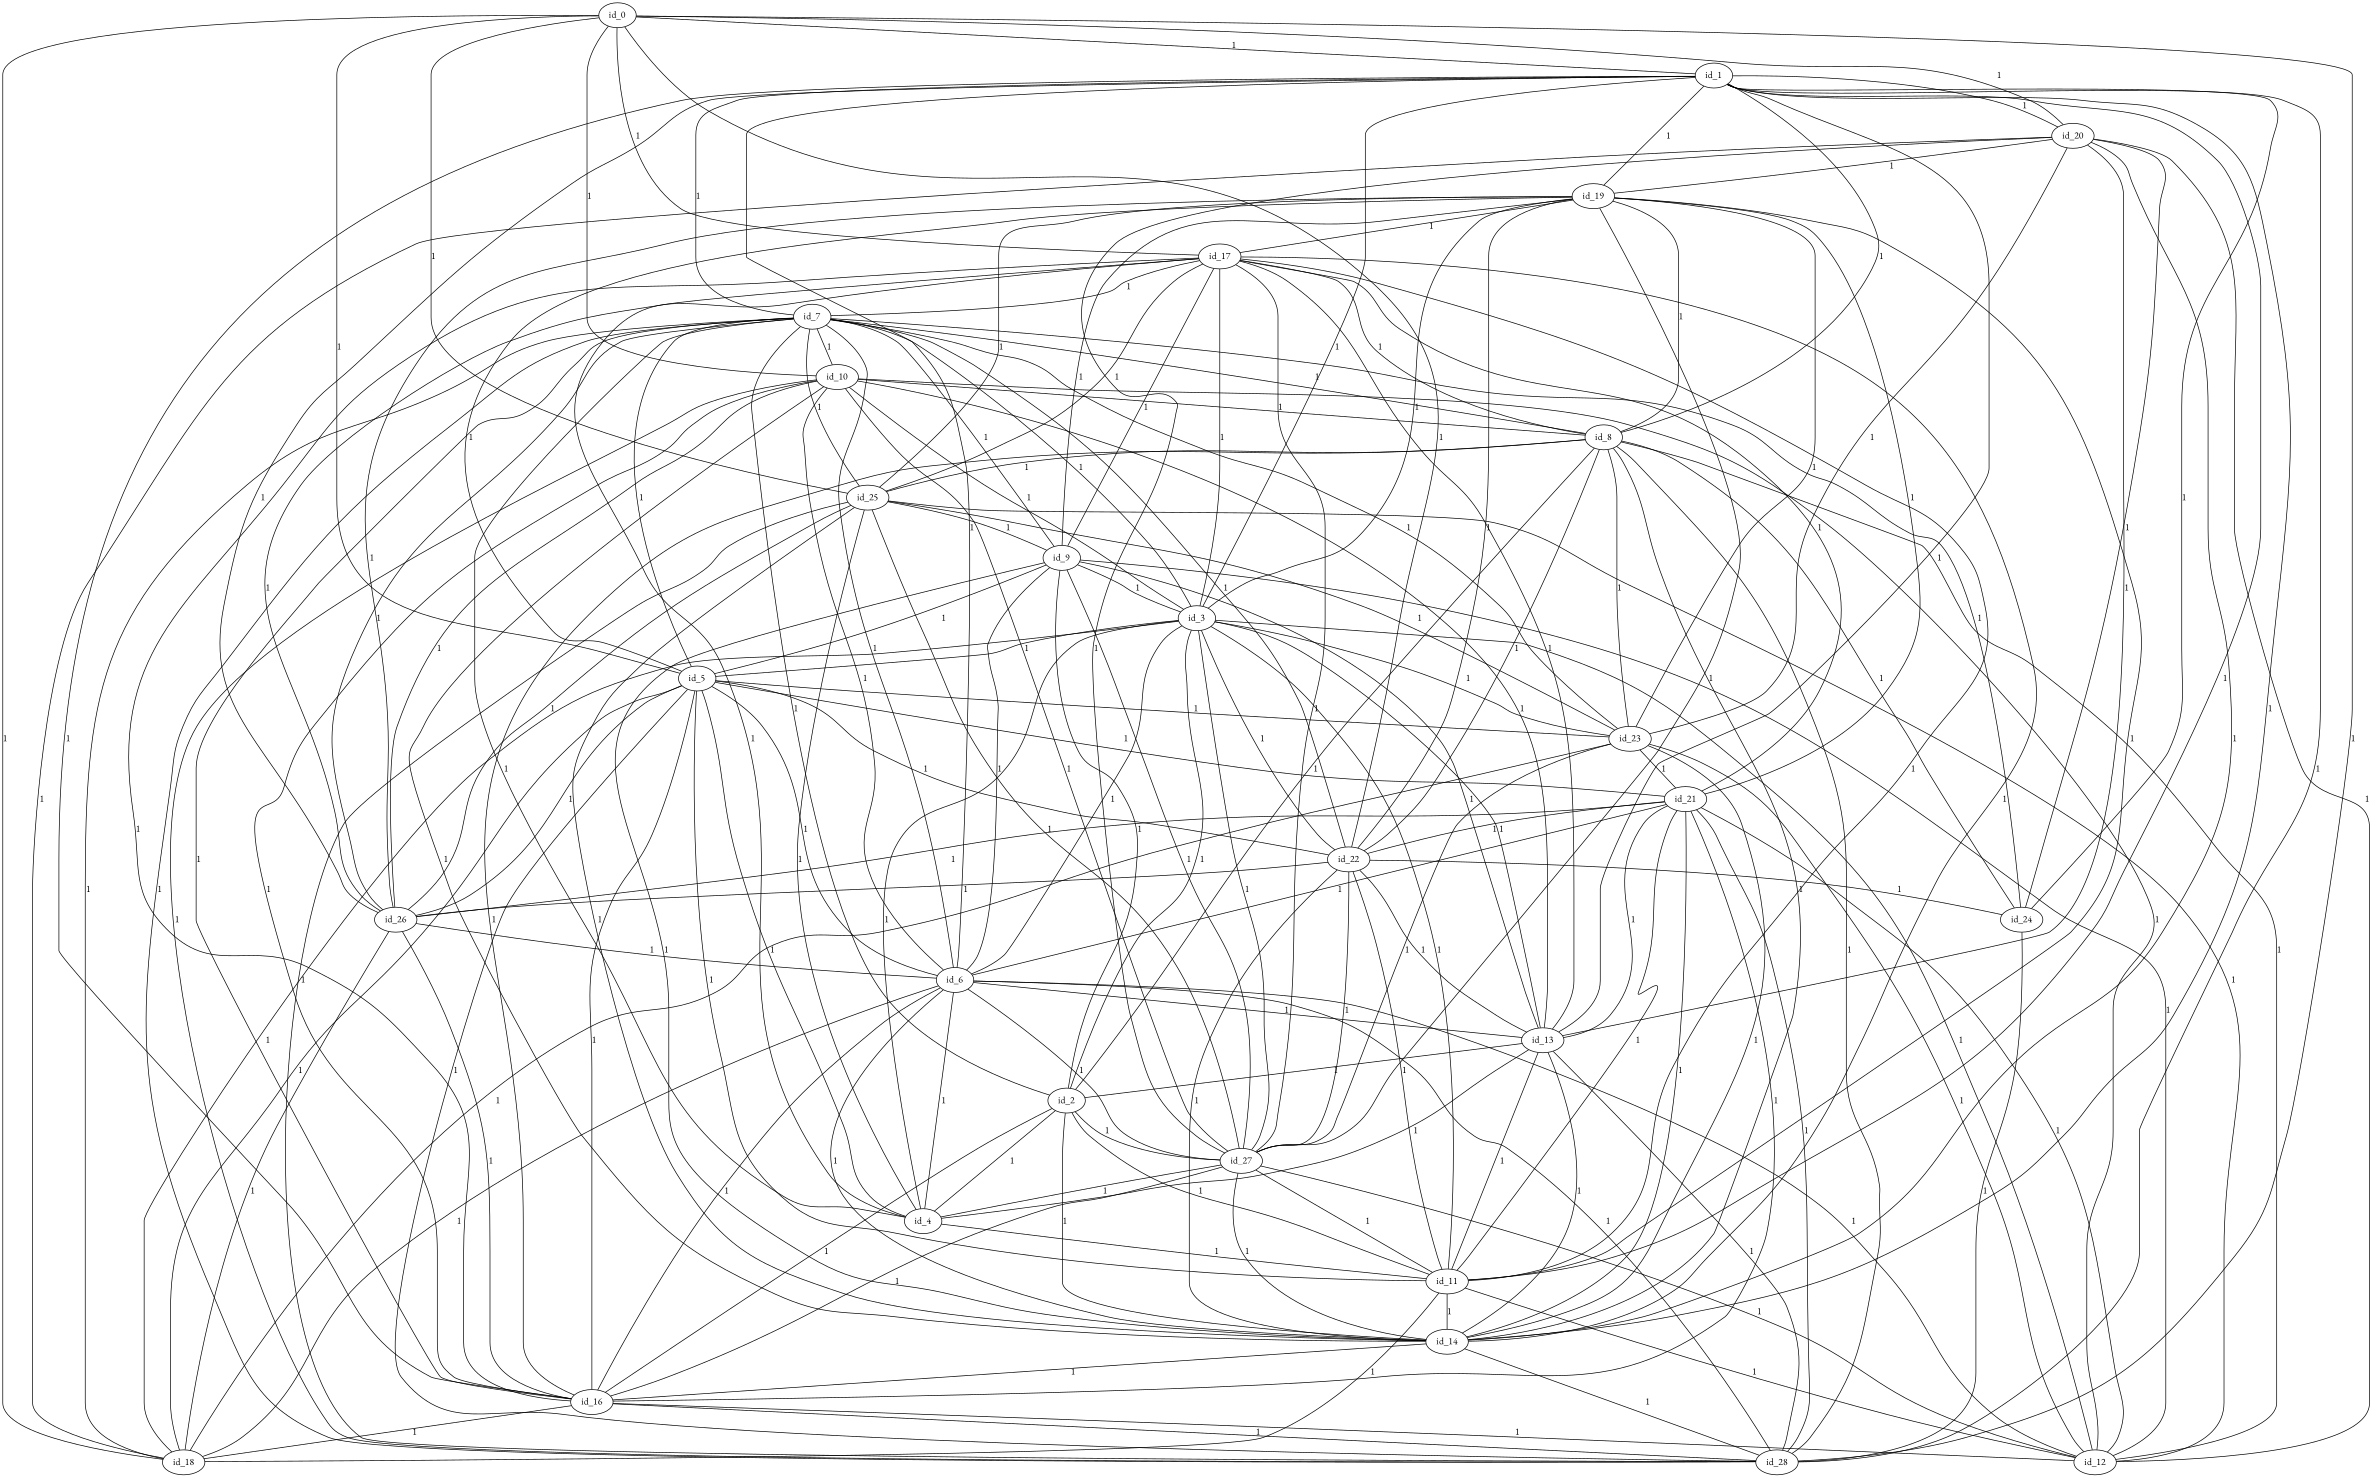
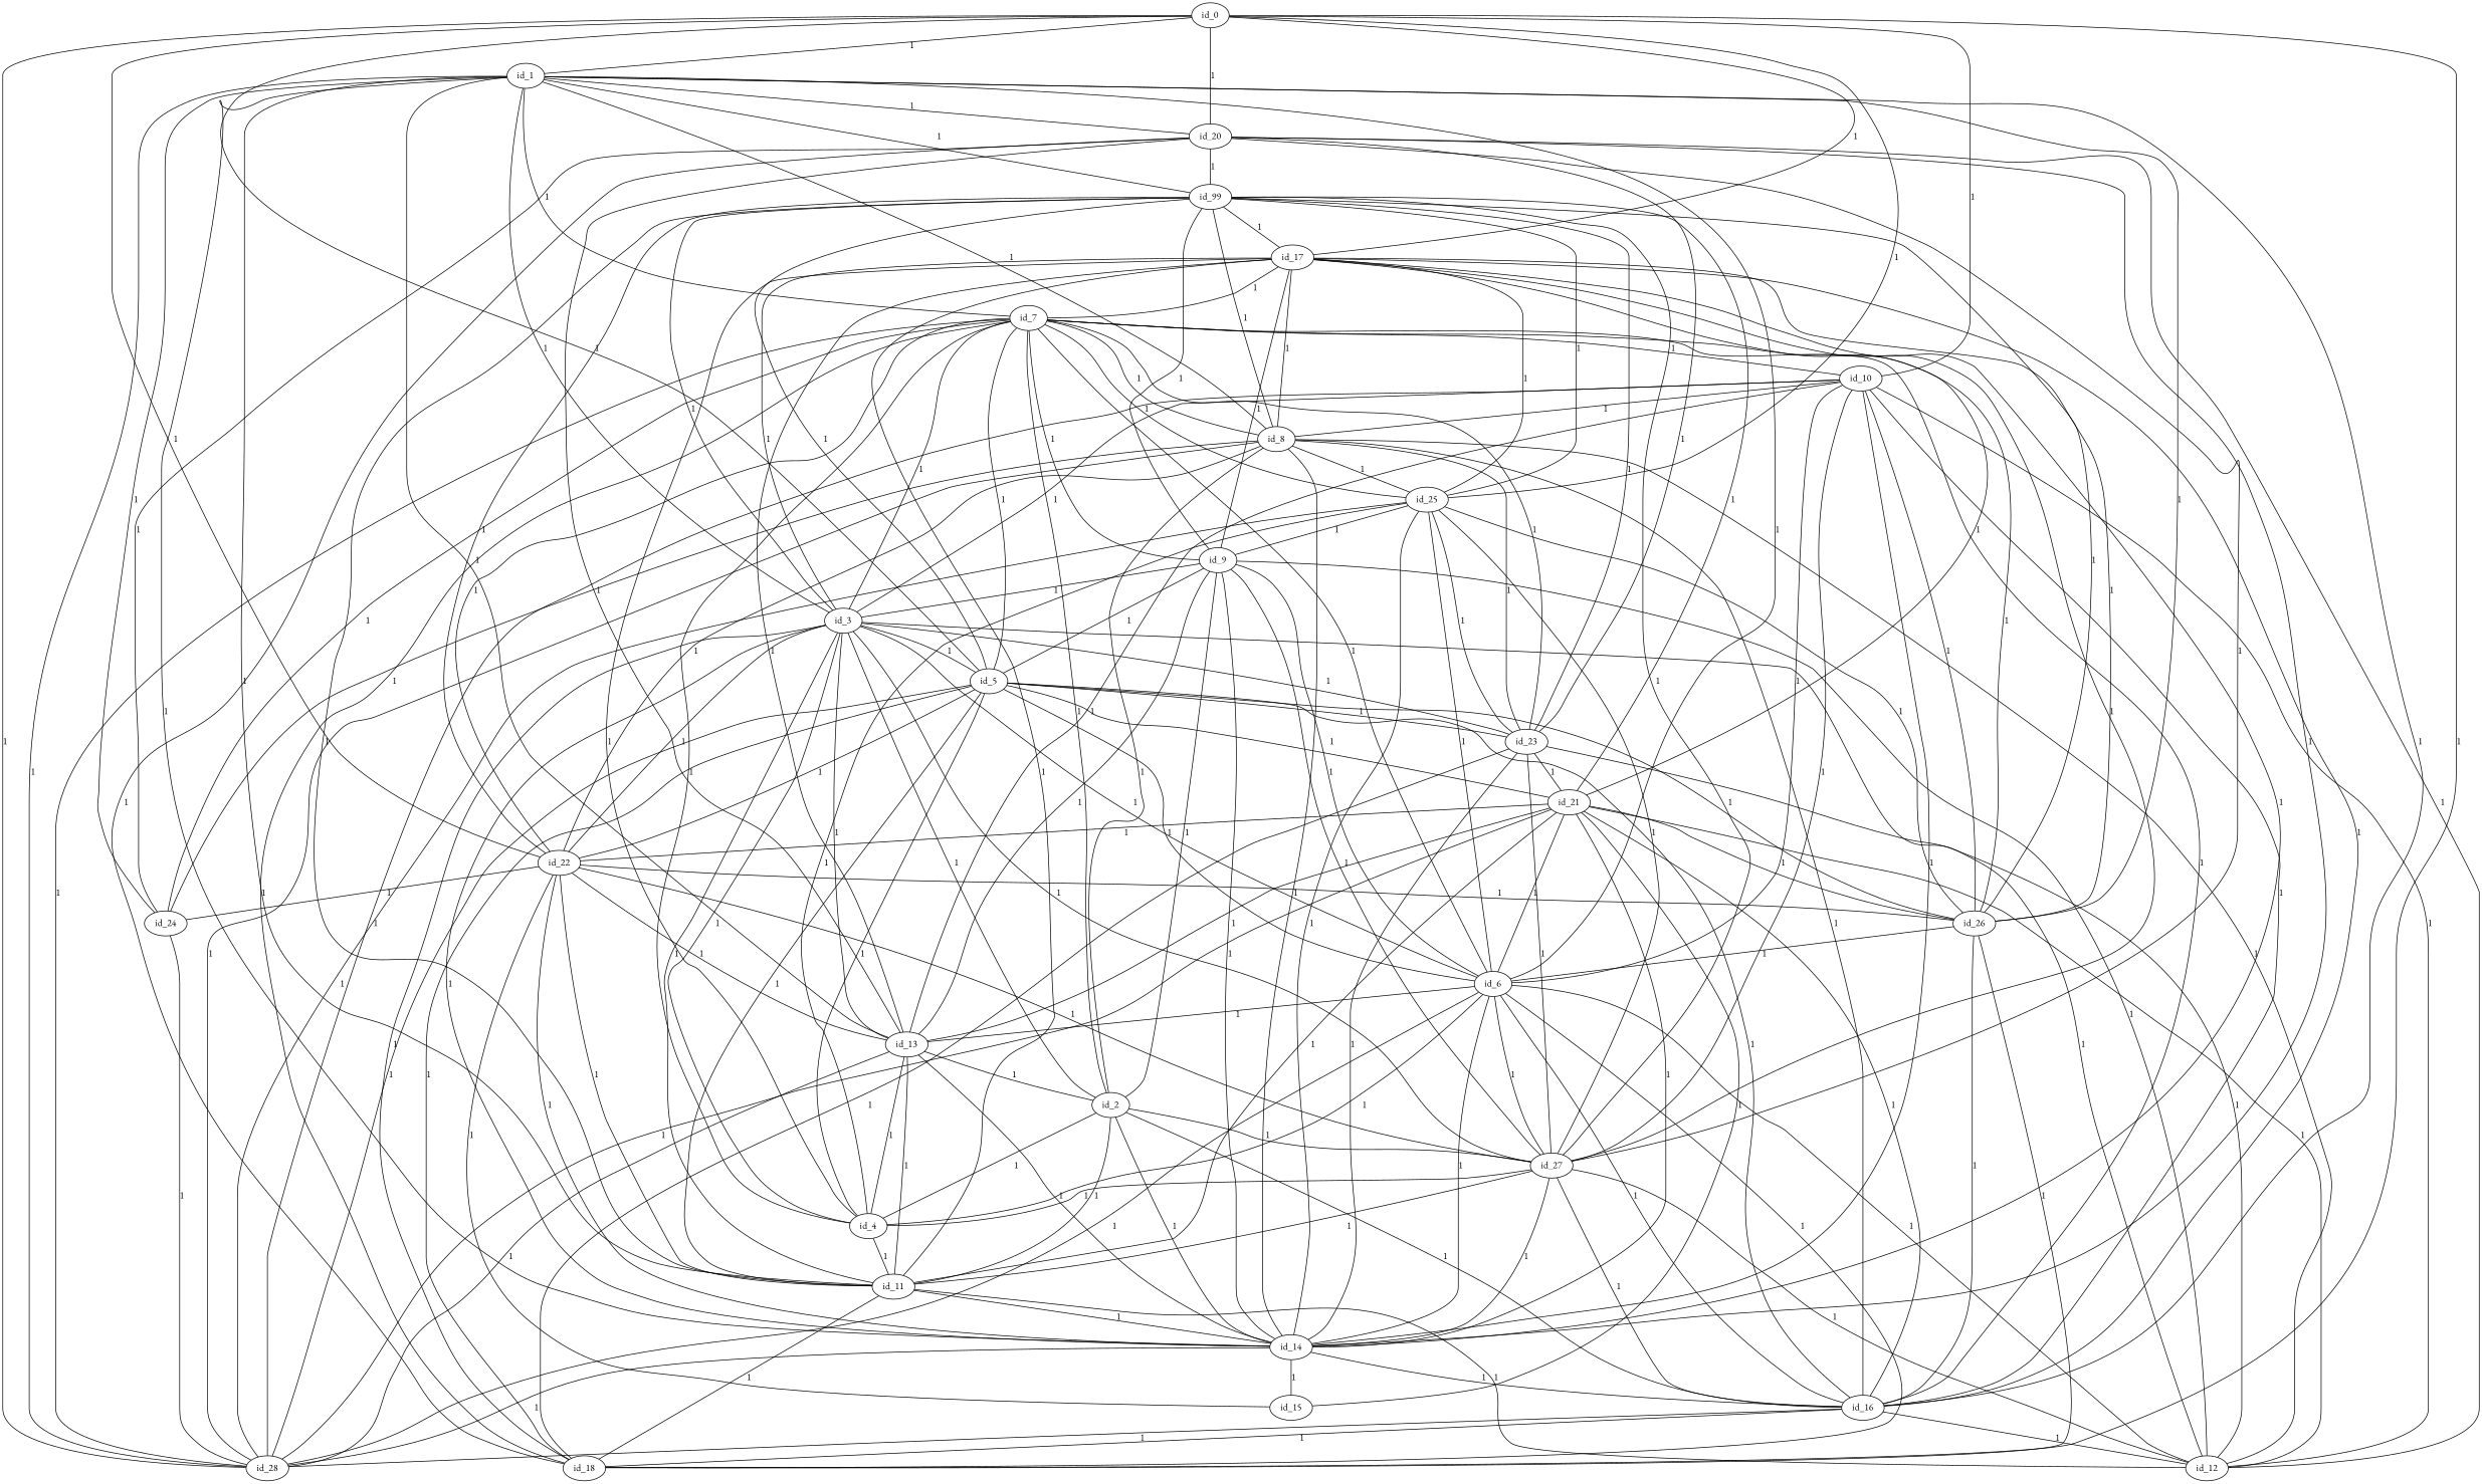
  graph {
    fontname="EB Garamond"
    node [fontname="EB Garamond"]
    edge [fontname="EB Garamond"]
    id_0
    id_1
    id_10
    id_17
    id_18
    id_20
    id_28
    id_7
    id_8
    id_11
    id_13
    id_14
    id_16
-   id_19
+   id_19 [label=id_99]
    id_24
    id_27
    id_6
    id_26
    id_4
    id_23
    id_12
    id_5
    id_3
    id_22
    id_2
    id_25
    id_21
    id_9
+   id_15
    id_0 -- id_1 [label=1]
    id_0 -- id_10 [label=1]
    id_0 -- id_17 [label=1]
    id_0 -- id_18 [label=1]
    id_0 -- id_20 [label=1]
    id_0 -- id_28 [label=1]
    id_1 -- id_20 [label=1]
    id_1 -- id_7 [label=1]
    id_1 -- id_8 [label=1]
    id_1 -- id_11 [label=1]
    id_1 -- id_13 [label=1]
    id_1 -- id_14 [label=1]
    id_1 -- id_16 [label=1]
    id_1 -- id_19 [label=1]
    id_1 -- id_24 [label=1]
    id_10 -- id_8 [label=1]
    id_10 -- id_14 [label=1]
    id_10 -- id_16 [label=1]
    id_10 -- id_27 [label=1]
    id_10 -- id_6 [label=1]
    id_10 -- id_26 [label=1]
    id_17 -- id_7 [label=1]
    id_17 -- id_8 [label=1]
    id_17 -- id_14 [label=1]
    id_17 -- id_26 [label=1]
    id_17 -- id_4 [label=1]
    id_18 -- id_20 [label=1]
    id_18 -- id_26 [label=1]
    id_18 -- id_23 [label=1]
    id_20 -- id_19 [label=1]
    id_20 -- id_23 [label=1]
    id_20 -- id_12 [label=1]
    id_28 -- id_1 [label=1]
    id_28 -- id_10 [label=1]
    id_28 -- id_8 [label=1]
    id_28 -- id_13 [label=1]
    id_28 -- id_14 [label=1]
    id_28 -- id_5 [label=1]
    id_7 -- id_10 [label=1]
    id_7 -- id_18 [label=1]
    id_7 -- id_28 [label=1]
    id_7 -- id_24 [label=1]
    id_7 -- id_6 [label=1]
    id_7 -- id_3 [label=1]
    id_7 -- id_22 [label=1]
    id_8 -- id_7 [label=1]
    id_8 -- id_14 [label=1]
    id_8 -- id_16 [label=1]
    id_8 -- id_19 [label=1]
    id_8 -- id_12 [label=1]
    id_8 -- id_22 [label=1]
    id_8 -- id_2 [label=1]
    id_8 -- id_25 [label=1]
    id_11 -- id_17 [label=1]
    id_11 -- id_18 [label=1]
    id_11 -- id_13 [label=1]
    id_11 -- id_14 [label=1]
    id_11 -- id_19 [label=1]
    id_11 -- id_12 [label=1]
    id_11 -- id_2 [label=1]
    id_11 -- id_21 [label=1]
    id_13 -- id_10 [label=1]
    id_13 -- id_17 [label=1]
    id_13 -- id_20 [label=1]
    id_13 -- id_4 [label=1]
    id_13 -- id_3 [label=1]
    id_13 -- id_2 [label=1]
    id_13 -- id_21 [label=1]
    id_13 -- id_9 [label=1]
    id_14 -- id_20 [label=1]
    id_14 -- id_13 [label=1]
    id_14 -- id_16 [label=1]
    id_14 -- id_6 [label=1]
    id_14 -- id_22 [label=1]
    id_14 -- id_25 [label=1]
    id_14 -- id_21 [label=1]
    id_14 -- id_9 [label=1]
+   id_14 -- id_15 [label=1]
    id_16 -- id_17 [label=1]
    id_16 -- id_18 [label=1]
    id_16 -- id_28 [label=1]
    id_16 -- id_7 [label=1]
    id_16 -- id_6 [label=1]
    id_16 -- id_12 [label=1]
    id_16 -- id_5 [label=1]
    id_16 -- id_2 [label=1]
    id_19 -- id_17 [label=1]
    id_19 -- id_26 [label=1]
    id_19 -- id_5 [label=1]
    id_19 -- id_25 [label=1]
    id_19 -- id_21 [label=1]
    id_24 -- id_20 [label=1]
    id_24 -- id_28 [label=1]
    id_24 -- id_8 [label=1]
    id_27 -- id_17 [label=1]
    id_27 -- id_20 [label=1]
    id_27 -- id_11 [label=1]
    id_27 -- id_14 [label=1]
    id_27 -- id_16 [label=1]
    id_27 -- id_19 [label=1]
    id_27 -- id_6 [label=1]
    id_27 -- id_4 [label=1]
    id_27 -- id_12 [label=1]
    id_27 -- id_22 [label=1]
    id_27 -- id_9 [label=1]
    id_6 -- id_1 [label=1]
    id_6 -- id_18 [label=1]
    id_6 -- id_28 [label=1]
    id_6 -- id_13 [label=1]
    id_6 -- id_3 [label=1]
    id_6 -- id_21 [label=1]
    id_6 -- id_9 [label=1]
    id_26 -- id_1 [label=1]
    id_26 -- id_7 [label=1]
    id_26 -- id_16 [label=1]
    id_26 -- id_6 [label=1]
    id_26 -- id_5 [label=1]
    id_4 -- id_7 [label=1]
    id_4 -- id_11 [label=1]
    id_4 -- id_6 [label=1]
    id_4 -- id_5 [label=1]
    id_23 -- id_7 [label=1]
    id_23 -- id_8 [label=1]
    id_23 -- id_14 [label=1]
    id_23 -- id_19 [label=1]
    id_23 -- id_27 [label=1]
    id_23 -- id_12 [label=1]
    id_23 -- id_3 [label=1]
    id_23 -- id_21 [label=1]
    id_12 -- id_10 [label=1]
    id_12 -- id_6 [label=1]
    id_12 -- id_21 [label=1]
    id_5 -- id_0 [label=1]
    id_5 -- id_18 [label=1]
    id_5 -- id_7 [label=1]
    id_5 -- id_11 [label=1]
    id_5 -- id_6 [label=1]
    id_5 -- id_23 [label=1]
    id_3 -- id_1 [label=1]
    id_3 -- id_10 [label=1]
    id_3 -- id_17 [label=1]
    id_3 -- id_18 [label=1]
    id_3 -- id_11 [label=1]
+   id_3 -- id_14 [label=1]
    id_3 -- id_19 [label=1]
    id_3 -- id_27 [label=1]
    id_3 -- id_4 [label=1]
    id_3 -- id_12 [label=1]
    id_3 -- id_5 [label=1]
    id_22 -- id_0 [label=1]
    id_22 -- id_11 [label=1]
    id_22 -- id_13 [label=1]
    id_22 -- id_19 [label=1]
    id_22 -- id_24 [label=1]
    id_22 -- id_26 [label=1]
    id_22 -- id_5 [label=1]
    id_22 -- id_3 [label=1]
    id_2 -- id_7 [label=1]
    id_2 -- id_14 [label=1]
    id_2 -- id_27 [label=1]
    id_2 -- id_4 [label=1]
    id_2 -- id_3 [label=1]
    id_2 -- id_9 [label=1]
    id_25 -- id_0 [label=1]
    id_25 -- id_17 [label=1]
    id_25 -- id_28 [label=1]
    id_25 -- id_7 [label=1]
    id_25 -- id_27 [label=1]
    id_25 -- id_26 [label=1]
    id_25 -- id_4 [label=1]
    id_25 -- id_23 [label=1]
-   id_25 -- id_12 [label=1]
+   id_25 -- id_6 [label=1]
    id_25 -- id_9 [label=1]
    id_21 -- id_17 [label=1]
    id_21 -- id_28 [label=1]
    id_21 -- id_16 [label=1]
    id_21 -- id_26 [label=1]
    id_21 -- id_5 [label=1]
    id_21 -- id_22 [label=1]
    id_9 -- id_17 [label=1]
    id_9 -- id_7 [label=1]
    id_9 -- id_19 [label=1]
    id_9 -- id_12 [label=1]
    id_9 -- id_5 [label=1]
    id_9 -- id_3 [label=1]
+   id_15 -- id_22 [label=1]
+   id_15 -- id_21 [label=1]
  }
